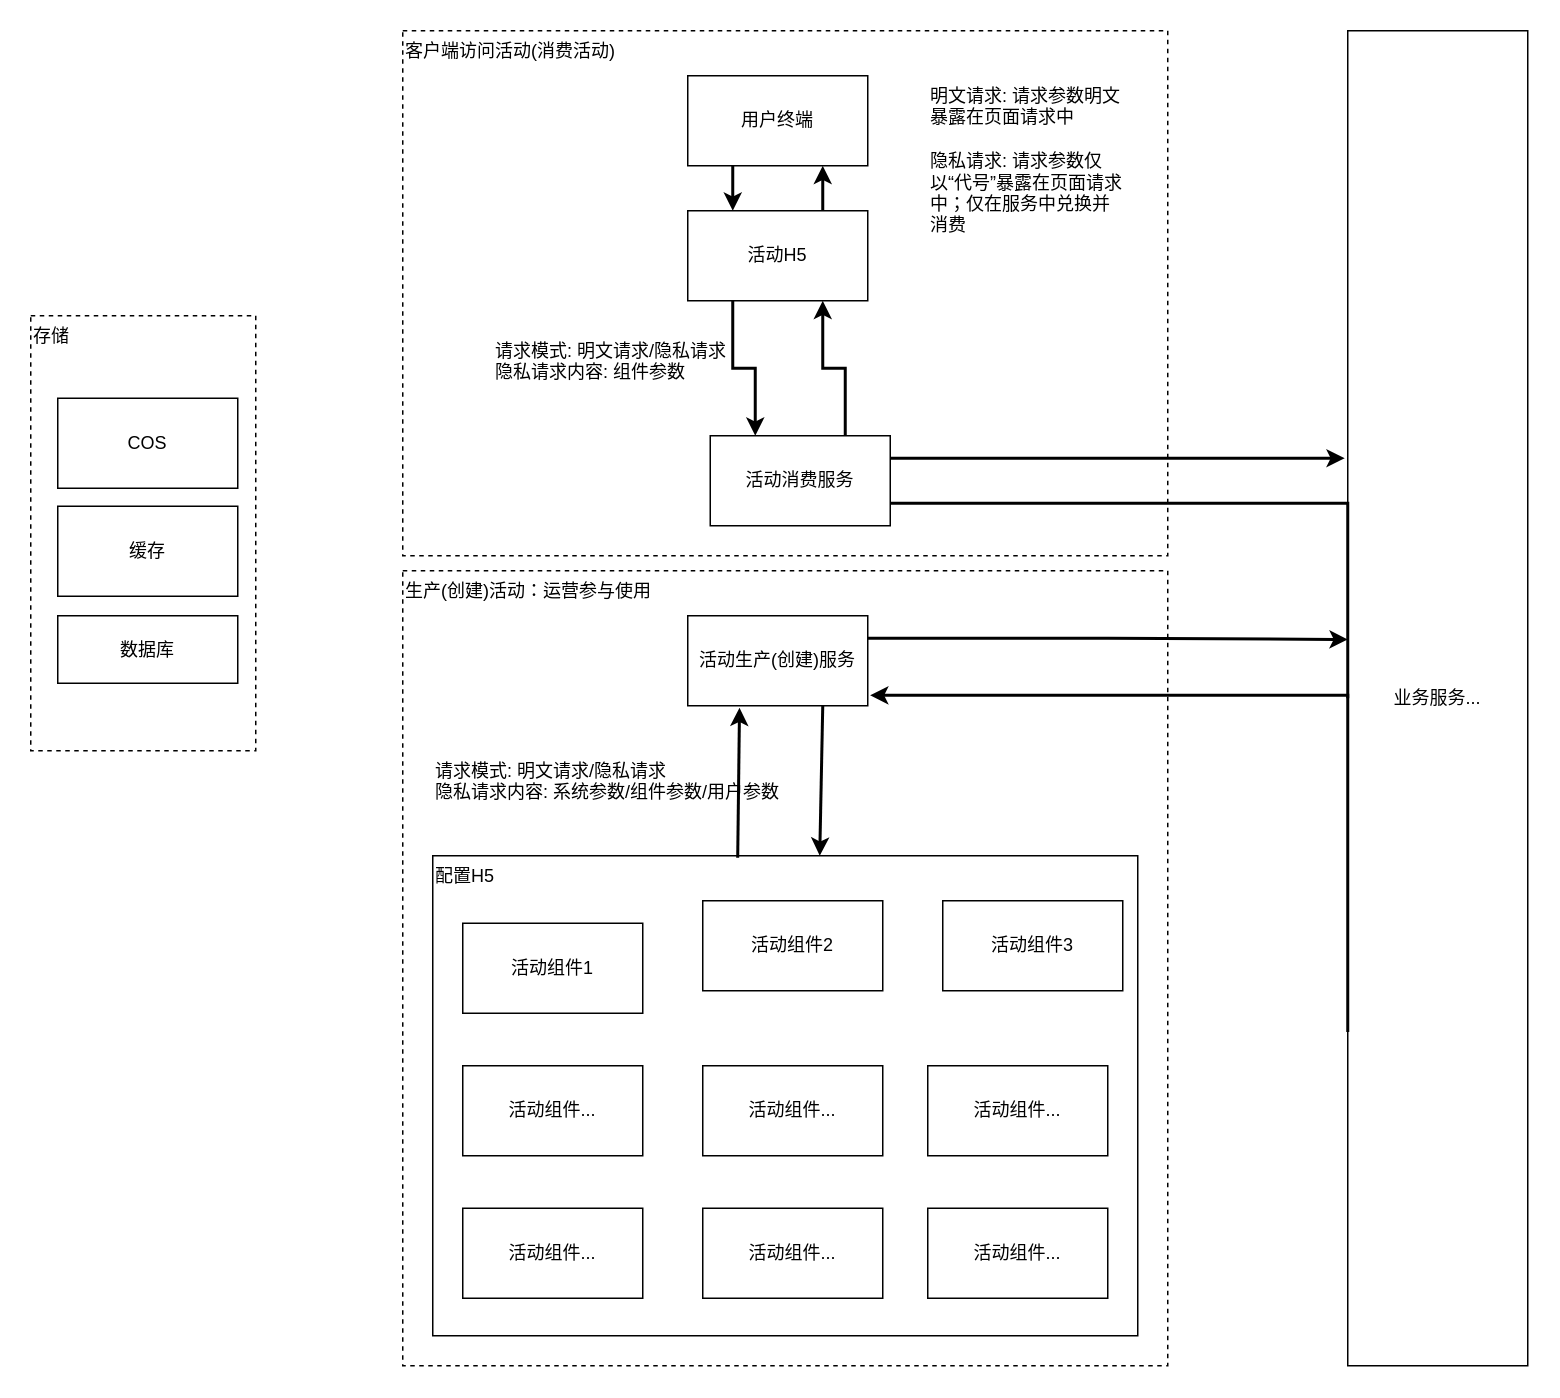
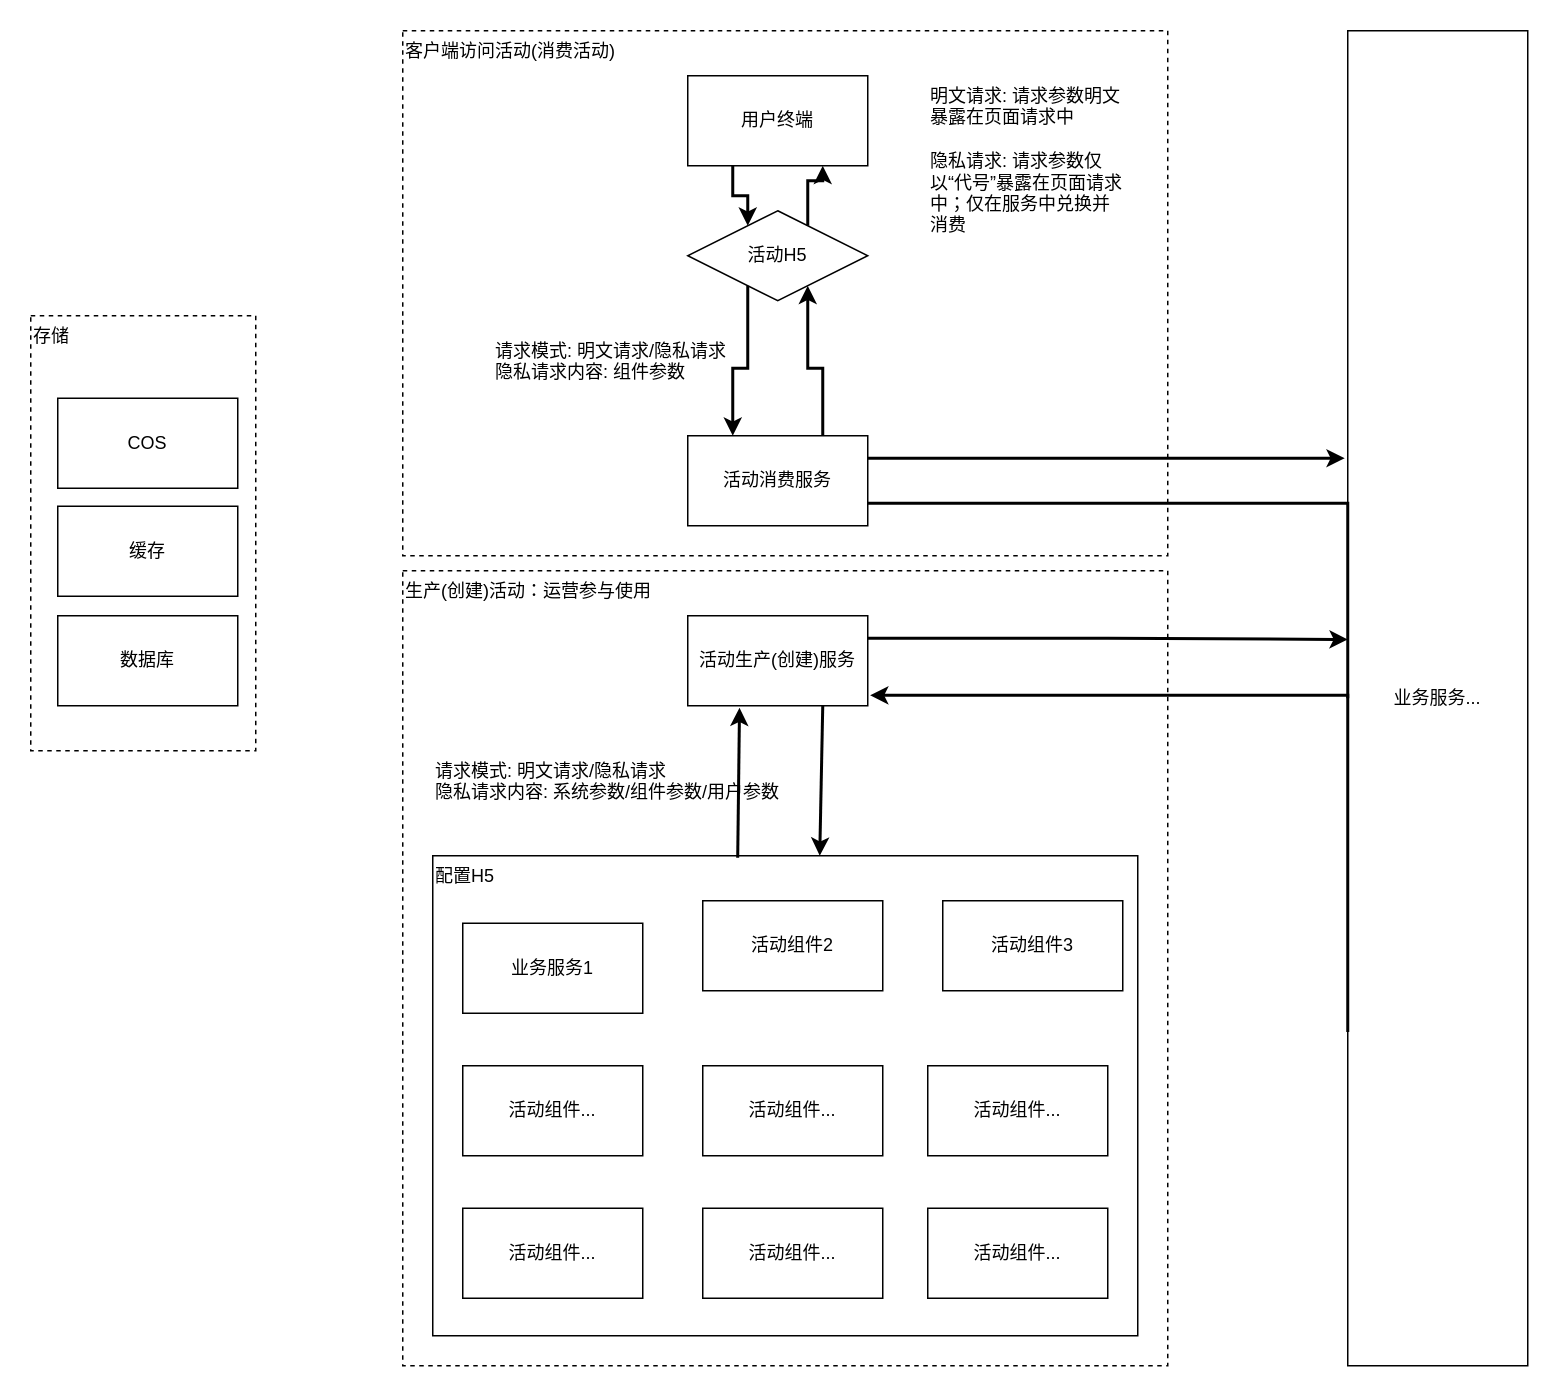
  <mxCell id="0" />
  <mxCell id="1" parent="0" />
  <mxCell id="2" value="生产(创建)活动：运营参与使用" style="rounded=0;whiteSpace=wrap;html=1;align=left;verticalAlign=top;fillColor=none;dashed=1;" vertex="1" parent="1"><mxGeometry x="268" y="380" width="510" height="530" as="geometry" /></mxCell>
  <mxCell id="3" value="配置H5" style="rounded=0;whiteSpace=wrap;html=1;fillColor=none;verticalAlign=top;align=left;" vertex="1" parent="1"><mxGeometry x="288" y="570" width="470" height="320" as="geometry" /></mxCell>
  <mxCell id="4" value="客户端访问活动(消费活动)" style="rounded=0;whiteSpace=wrap;html=1;align=left;verticalAlign=top;fillColor=none;dashed=1;" vertex="1" parent="1"><mxGeometry x="268" y="20" width="510" height="350" as="geometry" /></mxCell>
  <mxCell id="5" value="" style="edgeStyle=orthogonalEdgeStyle;rounded=0;orthogonalLoop=1;jettySize=auto;html=1;strokeColor=#000000;strokeWidth=2;exitX=0.25;exitY=1;exitDx=0;exitDy=0;entryX=0.25;entryY=0;entryDx=0;entryDy=0;" edge="1" parent="1" source="6" target="9"><mxGeometry relative="1" as="geometry" /></mxCell>
  <mxCell id="6" value="用户终端" style="rounded=0;whiteSpace=wrap;html=1;fillColor=none;verticalAlign=middle;" vertex="1" parent="1"><mxGeometry x="458" y="50" width="120" height="60" as="geometry" /></mxCell>
  <mxCell id="7" value="" style="edgeStyle=orthogonalEdgeStyle;rounded=0;orthogonalLoop=1;jettySize=auto;html=1;strokeColor=#000000;strokeWidth=2;entryX=0.25;entryY=0;entryDx=0;entryDy=0;exitX=0.25;exitY=1;exitDx=0;exitDy=0;" edge="1" parent="1" source="9" target="12"><mxGeometry relative="1" as="geometry" /></mxCell>
  <mxCell id="8" style="edgeStyle=orthogonalEdgeStyle;rounded=0;orthogonalLoop=1;jettySize=auto;html=1;exitX=0.75;exitY=0;exitDx=0;exitDy=0;entryX=0.75;entryY=1;entryDx=0;entryDy=0;strokeColor=#000000;strokeWidth=2;" edge="1" parent="1" source="9" target="6"><mxGeometry relative="1" as="geometry" /></mxCell>
- <mxCell id="9" value="活动H5" style="rounded=0;whiteSpace=wrap;html=1;fillColor=none;verticalAlign=middle;" vertex="1" parent="1"><mxGeometry x="458" y="140" width="120" height="60" as="geometry" /></mxCell>
+ <mxCell id="9" value="活动H5" style="rhombus;whiteSpace=wrap;html=1;fillColor=none;verticalAlign=middle;" vertex="1" parent="1"><mxGeometry x="458" y="140" width="120" height="60" as="geometry" /></mxCell>
  <mxCell id="10" style="edgeStyle=orthogonalEdgeStyle;rounded=0;orthogonalLoop=1;jettySize=auto;html=1;exitX=1;exitY=0.25;exitDx=0;exitDy=0;strokeColor=#000000;strokeWidth=2;" edge="1" parent="1" source="12"><mxGeometry relative="1" as="geometry"><mxPoint x="896" y="305" as="targetPoint" /></mxGeometry></mxCell>
  <mxCell id="11" style="edgeStyle=orthogonalEdgeStyle;rounded=0;orthogonalLoop=1;jettySize=auto;html=1;exitX=0.75;exitY=0;exitDx=0;exitDy=0;entryX=0.75;entryY=1;entryDx=0;entryDy=0;strokeColor=#000000;strokeWidth=2;" edge="1" parent="1" source="12" target="9"><mxGeometry relative="1" as="geometry" /></mxCell>
- <mxCell id="12" value="活动消费服务" style="rounded=0;whiteSpace=wrap;html=1;fillColor=none;verticalAlign=middle;" vertex="1" parent="1"><mxGeometry x="473" y="290" width="120" height="60" as="geometry" /></mxCell>
+ <mxCell id="12" value="活动消费服务" style="rounded=0;whiteSpace=wrap;html=1;fillColor=none;verticalAlign=middle;" vertex="1" parent="1"><mxGeometry x="458" y="290" width="120" height="60" as="geometry" /></mxCell>
  <mxCell id="13" style="edgeStyle=orthogonalEdgeStyle;rounded=0;orthogonalLoop=1;jettySize=auto;html=1;exitX=0;exitY=0.75;exitDx=0;exitDy=0;entryX=1;entryY=0.75;entryDx=0;entryDy=0;strokeColor=#000000;strokeWidth=2;endArrow=none;" edge="1" parent="1" source="15" target="12"><mxGeometry relative="1" as="geometry"><Array as="points"><mxPoint x="898" y="335" /></Array></mxGeometry></mxCell>
  <mxCell id="14" style="edgeStyle=orthogonalEdgeStyle;rounded=0;orthogonalLoop=1;jettySize=auto;html=1;exitX=0;exitY=0.5;exitDx=0;exitDy=0;entryX=1.013;entryY=0.884;entryDx=0;entryDy=0;entryPerimeter=0;strokeColor=#000000;strokeWidth=2;" edge="1" parent="1" source="15" target="22"><mxGeometry relative="1" as="geometry"><Array as="points"><mxPoint x="898" y="463" /></Array></mxGeometry></mxCell>
  <mxCell id="15" value="业务服务..." style="rounded=0;whiteSpace=wrap;html=1;fillColor=none;verticalAlign=middle;" vertex="1" parent="1"><mxGeometry x="898" y="20" width="120" height="890" as="geometry" /></mxCell>
  <mxCell id="16" value="明文请求: 请求参数明文暴露在页面请求中&lt;br&gt;&lt;br&gt;隐私请求: 请求参数仅以“代号”暴露在页面请求中；仅在服务中兑换并消费" style="text;html=1;strokeColor=none;fillColor=none;align=left;verticalAlign=top;whiteSpace=wrap;rounded=0;dashed=1;" vertex="1" parent="1"><mxGeometry x="618" y="50" width="130" height="125" as="geometry" /></mxCell>
  <mxCell id="17" value="缓存" style="rounded=0;whiteSpace=wrap;html=1;fillColor=none;verticalAlign=middle;" vertex="1" parent="1"><mxGeometry x="38" y="337" width="120" height="60" as="geometry" /></mxCell>
- <mxCell id="18" value="数据库" style="rounded=0;whiteSpace=wrap;html=1;fillColor=none;verticalAlign=middle;" vertex="1" parent="1"><mxGeometry x="38" y="410" width="120" height="45" as="geometry" /></mxCell>
+ <mxCell id="18" value="数据库" style="rounded=0;whiteSpace=wrap;html=1;fillColor=none;verticalAlign=middle;" vertex="1" parent="1"><mxGeometry x="38" y="410" width="120" height="60" as="geometry" /></mxCell>
  <mxCell id="19" value="COS" style="rounded=0;whiteSpace=wrap;html=1;fillColor=none;verticalAlign=middle;" vertex="1" parent="1"><mxGeometry x="38" y="265" width="120" height="60" as="geometry" /></mxCell>
  <mxCell id="20" value="存储" style="rounded=0;whiteSpace=wrap;html=1;align=left;verticalAlign=top;fillColor=none;dashed=1;" vertex="1" parent="1"><mxGeometry x="20" y="210" width="150" height="290" as="geometry" /></mxCell>
  <mxCell id="21" style="edgeStyle=orthogonalEdgeStyle;rounded=0;orthogonalLoop=1;jettySize=auto;html=1;exitX=1;exitY=0.25;exitDx=0;exitDy=0;entryX=0;entryY=0.456;entryDx=0;entryDy=0;entryPerimeter=0;strokeColor=#000000;strokeWidth=2;" edge="1" parent="1" source="22" target="15"><mxGeometry relative="1" as="geometry" /></mxCell>
  <mxCell id="22" value="活动生产(创建)服务" style="rounded=0;whiteSpace=wrap;html=1;fillColor=none;verticalAlign=middle;" vertex="1" parent="1"><mxGeometry x="458" y="410" width="120" height="60" as="geometry" /></mxCell>
- <mxCell id="23" value="活动组件1" style="rounded=0;whiteSpace=wrap;html=1;fillColor=none;verticalAlign=middle;" vertex="1" parent="1"><mxGeometry x="308" y="615" width="120" height="60" as="geometry" /></mxCell>
+ <mxCell id="23" value="业务服务1" style="rounded=0;whiteSpace=wrap;html=1;fillColor=none;verticalAlign=middle;" vertex="1" parent="1"><mxGeometry x="308" y="615" width="120" height="60" as="geometry" /></mxCell>
  <mxCell id="24" value="活动组件2" style="rounded=0;whiteSpace=wrap;html=1;fillColor=none;verticalAlign=middle;" vertex="1" parent="1"><mxGeometry x="468" y="600" width="120" height="60" as="geometry" /></mxCell>
  <mxCell id="25" value="活动组件3" style="rounded=0;whiteSpace=wrap;html=1;fillColor=none;verticalAlign=middle;" vertex="1" parent="1"><mxGeometry x="628" y="600" width="120" height="60" as="geometry" /></mxCell>
  <mxCell id="26" value="活动组件..." style="rounded=0;whiteSpace=wrap;html=1;fillColor=none;verticalAlign=middle;" vertex="1" parent="1"><mxGeometry x="308" y="710" width="120" height="60" as="geometry" /></mxCell>
  <mxCell id="27" value="活动组件..." style="rounded=0;whiteSpace=wrap;html=1;fillColor=none;verticalAlign=middle;" vertex="1" parent="1"><mxGeometry x="468" y="710" width="120" height="60" as="geometry" /></mxCell>
  <mxCell id="28" value="活动组件..." style="rounded=0;whiteSpace=wrap;html=1;fillColor=none;verticalAlign=middle;" vertex="1" parent="1"><mxGeometry x="618" y="710" width="120" height="60" as="geometry" /></mxCell>
  <mxCell id="29" value="活动组件..." style="rounded=0;whiteSpace=wrap;html=1;fillColor=none;verticalAlign=middle;" vertex="1" parent="1"><mxGeometry x="308" y="805" width="120" height="60" as="geometry" /></mxCell>
  <mxCell id="30" value="活动组件..." style="rounded=0;whiteSpace=wrap;html=1;fillColor=none;verticalAlign=middle;" vertex="1" parent="1"><mxGeometry x="468" y="805" width="120" height="60" as="geometry" /></mxCell>
  <mxCell id="31" value="活动组件..." style="rounded=0;whiteSpace=wrap;html=1;fillColor=none;verticalAlign=middle;" vertex="1" parent="1"><mxGeometry x="618" y="805" width="120" height="60" as="geometry" /></mxCell>
  <mxCell id="32" value="" style="endArrow=classic;html=1;strokeColor=#000000;strokeWidth=2;exitX=0.39;exitY=0.004;exitDx=0;exitDy=0;exitPerimeter=0;entryX=0.121;entryY=1.022;entryDx=0;entryDy=0;entryPerimeter=0;" edge="1" parent="1"><mxGeometry width="50" height="50" relative="1" as="geometry"><mxPoint x="491.3" y="571.28" as="sourcePoint" /><mxPoint x="492.52" y="471.32" as="targetPoint" /></mxGeometry></mxCell>
  <mxCell id="33" value="" style="endArrow=classic;html=1;strokeColor=#000000;strokeWidth=2;exitX=0.75;exitY=1;exitDx=0;exitDy=0;" edge="1" parent="1" source="22"><mxGeometry width="50" height="50" relative="1" as="geometry"><mxPoint x="508" y="530" as="sourcePoint" /><mxPoint x="546" y="570" as="targetPoint" /></mxGeometry></mxCell>
  <mxCell id="34" value="&lt;div&gt;&lt;span&gt;请求模式: 明文请求/&lt;/span&gt;&lt;span&gt;隐私请求&lt;/span&gt;&lt;/div&gt;&lt;div&gt;隐私请求内容: 系统参数/组件参数/用户参数&lt;/div&gt;" style="text;html=1;strokeColor=none;fillColor=none;align=left;verticalAlign=top;whiteSpace=wrap;rounded=0;dashed=1;" vertex="1" parent="1"><mxGeometry x="288" y="500" width="250" height="50" as="geometry" /></mxCell>
  <mxCell id="35" value="&lt;div&gt;&lt;span&gt;请求模式: 明文请求/&lt;/span&gt;&lt;span&gt;隐私请求&lt;/span&gt;&lt;/div&gt;&lt;div&gt;隐私请求内容: 组件参数&lt;/div&gt;" style="text;html=1;strokeColor=none;fillColor=none;align=left;verticalAlign=top;whiteSpace=wrap;rounded=0;dashed=1;" vertex="1" parent="1"><mxGeometry x="328" y="220" width="160" height="50" as="geometry" /></mxCell>
